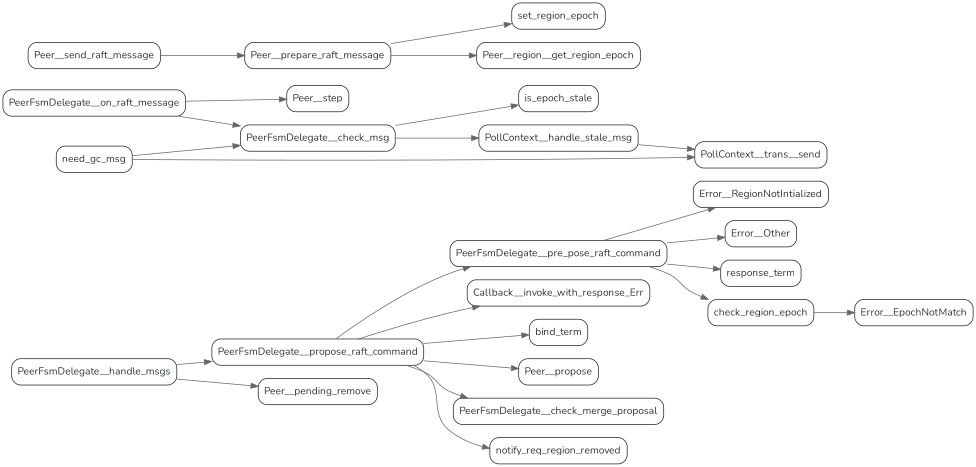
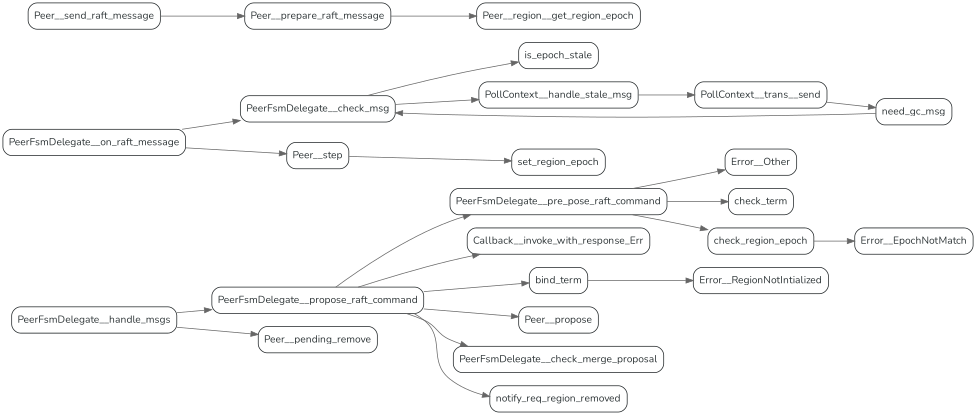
  digraph {
    fontname=Nunito
    newrank=true
    rankdir=LR
    node [color="#1c2123" fontcolor="#2f3638" fontname=Nunito shape=box style=rounded]
    edge [color=gray40 fontname=Nunito]
    PeerFsmDelegate__handle_msgs
    PeerFsmDelegate__propose_raft_command
    Peer__pending_remove
    PeerFsmDelegate__pre_pose_raft_command
    Callback__invoke_with_response_Err
    bind_term
    Peer__propose
    PeerFsmDelegate__check_merge_proposal
    notify_req_region_removed
    Error__RegionNotIntialized
    Error__Other
-   check_term [label=response_term]
+   check_term
    check_region_epoch
    Error__EpochNotMatch
    PeerFsmDelegate__on_raft_message
    PeerFsmDelegate__check_msg
    Peer__step
    is_epoch_stale
    PollContext__handle_stale_msg
    PollContext__trans__send
    need_gc_msg
    Peer__send_raft_message
    Peer__prepare_raft_message
    set_region_epoch
    Peer__region__get_region_epoch
    PeerFsmDelegate__handle_msgs -> PeerFsmDelegate__propose_raft_command
    PeerFsmDelegate__handle_msgs -> Peer__pending_remove
    PeerFsmDelegate__propose_raft_command -> PeerFsmDelegate__pre_pose_raft_command
    PeerFsmDelegate__propose_raft_command -> Callback__invoke_with_response_Err
    PeerFsmDelegate__propose_raft_command -> bind_term
    PeerFsmDelegate__propose_raft_command -> Peer__propose
    PeerFsmDelegate__propose_raft_command -> PeerFsmDelegate__check_merge_proposal
    PeerFsmDelegate__propose_raft_command -> notify_req_region_removed
-   PeerFsmDelegate__pre_pose_raft_command -> Error__RegionNotIntialized
+   bind_term -> Error__RegionNotIntialized
    PeerFsmDelegate__pre_pose_raft_command -> Error__Other
    PeerFsmDelegate__pre_pose_raft_command -> check_term
    PeerFsmDelegate__pre_pose_raft_command -> check_region_epoch
    check_region_epoch -> Error__EpochNotMatch
    PeerFsmDelegate__on_raft_message -> PeerFsmDelegate__check_msg
    PeerFsmDelegate__on_raft_message -> Peer__step
    PeerFsmDelegate__check_msg -> is_epoch_stale
    PeerFsmDelegate__check_msg -> PollContext__handle_stale_msg
    PollContext__handle_stale_msg -> PollContext__trans__send
    need_gc_msg -> PeerFsmDelegate__check_msg
-   need_gc_msg -> PollContext__trans__send
+   PollContext__trans__send -> need_gc_msg
    Peer__send_raft_message -> Peer__prepare_raft_message
-   Peer__prepare_raft_message -> set_region_epoch
+   Peer__step -> set_region_epoch
    Peer__prepare_raft_message -> Peer__region__get_region_epoch
  }
